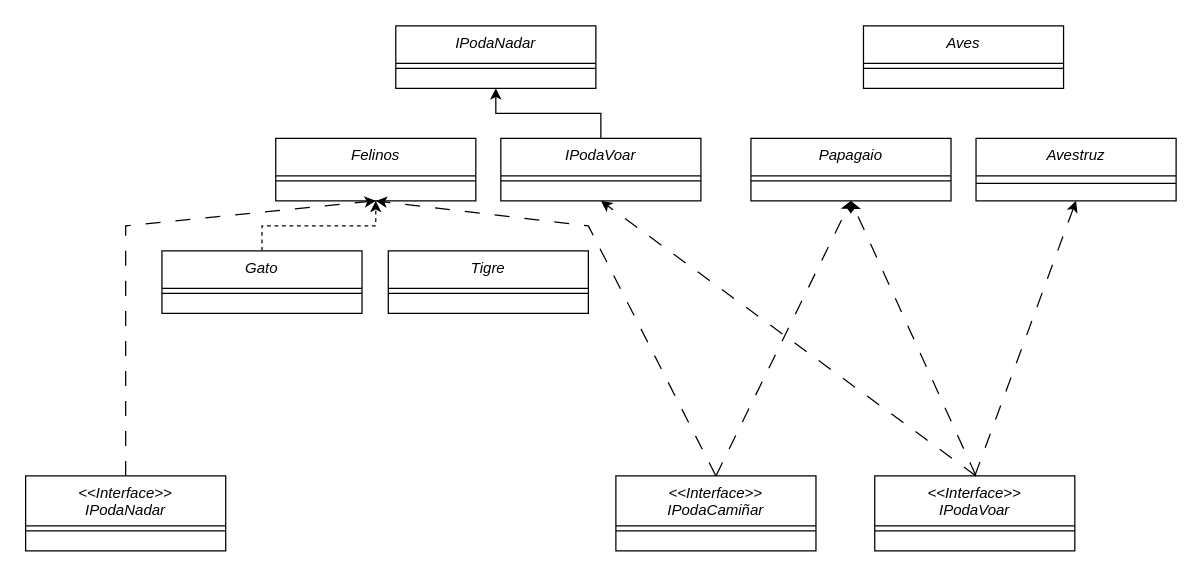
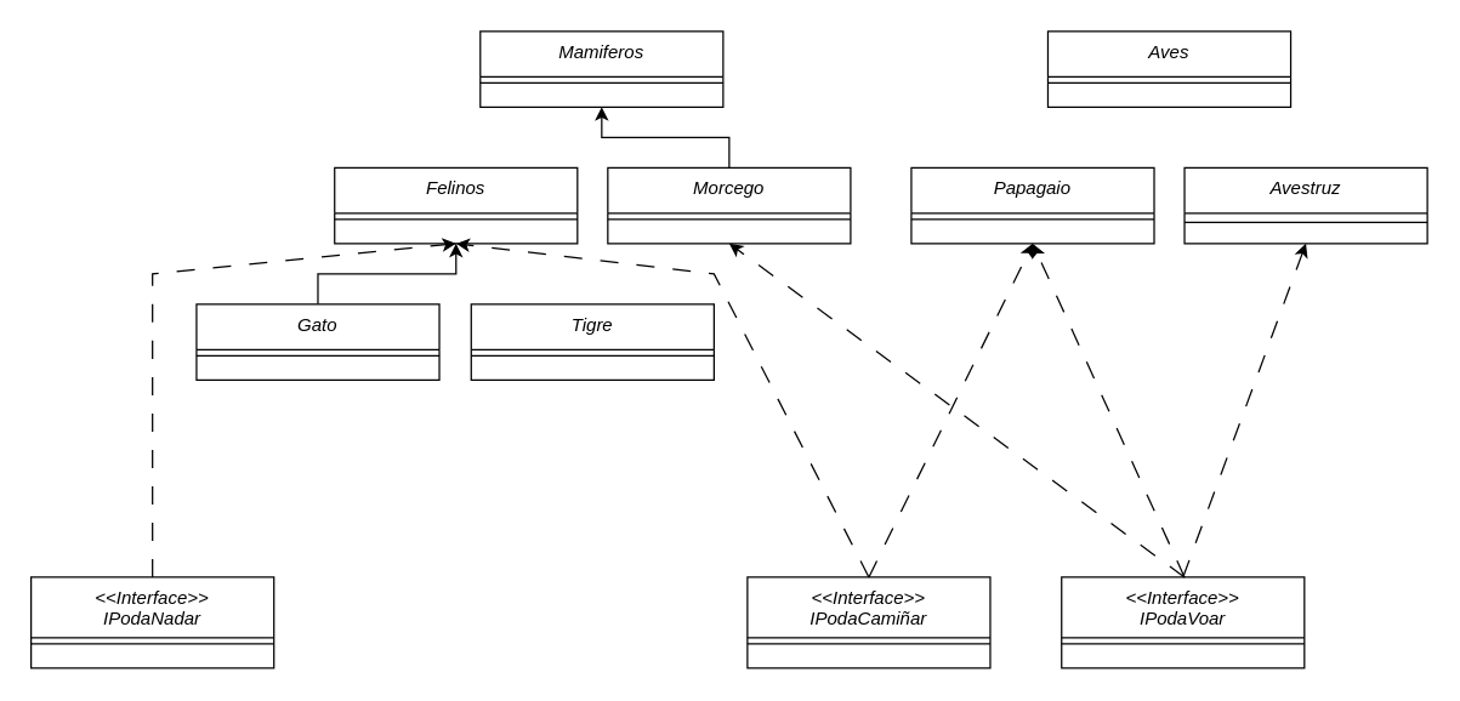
  <mxCell id="0" />
  <mxCell id="1" parent="0" />
  <mxCell id="2" value="&lt;&lt;Interface&gt;&gt;&#10;IPodaCamiñar&#10;" style="swimlane;fontStyle=2;align=center;verticalAlign=top;childLayout=stackLayout;horizontal=1;startSize=40;horizontalStack=0;resizeParent=1;resizeLast=0;collapsible=1;marginBottom=0;rounded=0;shadow=0;strokeWidth=1;" vertex="1" parent="1"><mxGeometry x="492" y="380" width="160" height="60" as="geometry"><mxRectangle x="230" y="140" width="160" height="26" as="alternateBounds" /></mxGeometry></mxCell>
  <mxCell id="3" value="" style="line;html=1;strokeWidth=1;align=left;verticalAlign=middle;spacingTop=-1;spacingLeft=3;spacingRight=3;rotatable=0;labelPosition=right;points=[];portConstraint=eastwest;" vertex="1" parent="2"><mxGeometry y="40" width="160" height="8" as="geometry" /></mxCell>
  <mxCell id="4" value="&lt;&lt;Interface&gt;&gt;&#10;IPodaNadar&#10;" style="swimlane;fontStyle=2;align=center;verticalAlign=top;childLayout=stackLayout;horizontal=1;startSize=40;horizontalStack=0;resizeParent=1;resizeLast=0;collapsible=1;marginBottom=0;rounded=0;shadow=0;strokeWidth=1;" vertex="1" parent="1"><mxGeometry x="20" y="380" width="160" height="60" as="geometry"><mxRectangle x="230" y="140" width="160" height="26" as="alternateBounds" /></mxGeometry></mxCell>
  <mxCell id="5" value="" style="line;html=1;strokeWidth=1;align=left;verticalAlign=middle;spacingTop=-1;spacingLeft=3;spacingRight=3;rotatable=0;labelPosition=right;points=[];portConstraint=eastwest;" vertex="1" parent="4"><mxGeometry y="40" width="160" height="8" as="geometry" /></mxCell>
- <mxCell id="6" value="IPodaNadar" style="swimlane;fontStyle=2;align=center;verticalAlign=top;childLayout=stackLayout;horizontal=1;startSize=30;horizontalStack=0;resizeParent=1;resizeLast=0;collapsible=1;marginBottom=0;rounded=0;shadow=0;strokeWidth=1;" vertex="1" parent="1"><mxGeometry x="316" y="20" width="160" height="50" as="geometry"><mxRectangle x="230" y="140" width="160" height="26" as="alternateBounds" /></mxGeometry></mxCell>
+ <mxCell id="6" value="Mamiferos" style="swimlane;fontStyle=2;align=center;verticalAlign=top;childLayout=stackLayout;horizontal=1;startSize=30;horizontalStack=0;resizeParent=1;resizeLast=0;collapsible=1;marginBottom=0;rounded=0;shadow=0;strokeWidth=1;" vertex="1" parent="1"><mxGeometry x="316" y="20" width="160" height="50" as="geometry"><mxRectangle x="230" y="140" width="160" height="26" as="alternateBounds" /></mxGeometry></mxCell>
  <mxCell id="7" value="" style="line;html=1;strokeWidth=1;align=left;verticalAlign=middle;spacingTop=-1;spacingLeft=3;spacingRight=3;rotatable=0;labelPosition=right;points=[];portConstraint=eastwest;" vertex="1" parent="6"><mxGeometry y="30" width="160" height="8" as="geometry" /></mxCell>
- <mxCell id="8" style="edgeStyle=orthogonalEdgeStyle;rounded=0;orthogonalLoop=1;jettySize=auto;html=1;exitX=0.5;exitY=0;exitDx=0;exitDy=0;entryX=0.5;entryY=1;entryDx=0;entryDy=0;dashed=1;" edge="1" parent="1" source="9" target="17"><mxGeometry relative="1" as="geometry" /></mxCell>
+ <mxCell id="8" style="edgeStyle=orthogonalEdgeStyle;rounded=0;orthogonalLoop=1;jettySize=auto;html=1;exitX=0.5;exitY=0;exitDx=0;exitDy=0;entryX=0.5;entryY=1;entryDx=0;entryDy=0;" edge="1" parent="1" source="9" target="17"><mxGeometry relative="1" as="geometry" /></mxCell>
  <mxCell id="9" value="Gato" style="swimlane;fontStyle=2;align=center;verticalAlign=top;childLayout=stackLayout;horizontal=1;startSize=30;horizontalStack=0;resizeParent=1;resizeLast=0;collapsible=1;marginBottom=0;rounded=0;shadow=0;strokeWidth=1;" vertex="1" parent="1"><mxGeometry x="129" y="200" width="160" height="50" as="geometry"><mxRectangle x="230" y="140" width="160" height="26" as="alternateBounds" /></mxGeometry></mxCell>
  <mxCell id="10" value="" style="line;html=1;strokeWidth=1;align=left;verticalAlign=middle;spacingTop=-1;spacingLeft=3;spacingRight=3;rotatable=0;labelPosition=right;points=[];portConstraint=eastwest;" vertex="1" parent="9"><mxGeometry y="30" width="160" height="8" as="geometry" /></mxCell>
  <mxCell id="11" value="Papagaio" style="swimlane;fontStyle=2;align=center;verticalAlign=top;childLayout=stackLayout;horizontal=1;startSize=30;horizontalStack=0;resizeParent=1;resizeLast=0;collapsible=1;marginBottom=0;rounded=0;shadow=0;strokeWidth=1;" vertex="1" parent="1"><mxGeometry x="600" y="110" width="160" height="50" as="geometry"><mxRectangle x="230" y="140" width="160" height="26" as="alternateBounds" /></mxGeometry></mxCell>
  <mxCell id="12" value="" style="line;html=1;strokeWidth=1;align=left;verticalAlign=middle;spacingTop=-1;spacingLeft=3;spacingRight=3;rotatable=0;labelPosition=right;points=[];portConstraint=eastwest;" vertex="1" parent="11"><mxGeometry y="30" width="160" height="8" as="geometry" /></mxCell>
  <mxCell id="13" value="&lt;&lt;Interface&gt;&gt;&#10;IPodaVoar&#10;" style="swimlane;fontStyle=2;align=center;verticalAlign=top;childLayout=stackLayout;horizontal=1;startSize=40;horizontalStack=0;resizeParent=1;resizeLast=0;collapsible=1;marginBottom=0;rounded=0;shadow=0;strokeWidth=1;" vertex="1" parent="1"><mxGeometry x="699" y="380" width="160" height="60" as="geometry"><mxRectangle x="230" y="140" width="160" height="26" as="alternateBounds" /></mxGeometry></mxCell>
  <mxCell id="14" value="" style="line;html=1;strokeWidth=1;align=left;verticalAlign=middle;spacingTop=-1;spacingLeft=3;spacingRight=3;rotatable=0;labelPosition=right;points=[];portConstraint=eastwest;" vertex="1" parent="13"><mxGeometry y="40" width="160" height="8" as="geometry" /></mxCell>
  <mxCell id="15" value="Aves" style="swimlane;fontStyle=2;align=center;verticalAlign=top;childLayout=stackLayout;horizontal=1;startSize=30;horizontalStack=0;resizeParent=1;resizeLast=0;collapsible=1;marginBottom=0;rounded=0;shadow=0;strokeWidth=1;" vertex="1" parent="1"><mxGeometry x="690" y="20" width="160" height="50" as="geometry"><mxRectangle x="230" y="140" width="160" height="26" as="alternateBounds" /></mxGeometry></mxCell>
  <mxCell id="16" value="" style="line;html=1;strokeWidth=1;align=left;verticalAlign=middle;spacingTop=-1;spacingLeft=3;spacingRight=3;rotatable=0;labelPosition=right;points=[];portConstraint=eastwest;" vertex="1" parent="15"><mxGeometry y="30" width="160" height="8" as="geometry" /></mxCell>
  <mxCell id="17" value="Felinos" style="swimlane;fontStyle=2;align=center;verticalAlign=top;childLayout=stackLayout;horizontal=1;startSize=30;horizontalStack=0;resizeParent=1;resizeLast=0;collapsible=1;marginBottom=0;rounded=0;shadow=0;strokeWidth=1;" vertex="1" parent="1"><mxGeometry y="110" width="160" height="50" as="geometry" x="220"><mxRectangle x="230" y="140" width="160" height="26" as="alternateBounds" /></mxGeometry></mxCell>
  <mxCell id="18" value="" style="line;html=1;strokeWidth=1;align=left;verticalAlign=middle;spacingTop=-1;spacingLeft=3;spacingRight=3;rotatable=0;labelPosition=right;points=[];portConstraint=eastwest;" vertex="1" parent="17"><mxGeometry y="30" width="160" height="8" as="geometry" /></mxCell>
  <mxCell id="19" value="Avestruz" style="swimlane;fontStyle=2;align=center;verticalAlign=top;childLayout=stackLayout;horizontal=1;startSize=30;horizontalStack=0;resizeParent=1;resizeLast=0;collapsible=1;marginBottom=0;rounded=0;shadow=0;strokeWidth=1;" vertex="1" parent="1"><mxGeometry x="780" y="110" width="160" height="50" as="geometry"><mxRectangle x="230" y="140" width="160" height="26" as="alternateBounds" /></mxGeometry></mxCell>
  <mxCell id="20" value="" style="line;html=1;strokeWidth=1;align=left;verticalAlign=middle;spacingTop=-1;spacingLeft=3;spacingRight=3;rotatable=0;labelPosition=right;points=[];portConstraint=eastwest;" vertex="1" parent="19"><mxGeometry y="30" width="160" height="12" as="geometry" /></mxCell>
  <mxCell id="21" style="edgeStyle=orthogonalEdgeStyle;rounded=0;orthogonalLoop=1;jettySize=auto;html=1;exitX=0.5;exitY=0;exitDx=0;exitDy=0;entryX=0.5;entryY=1;entryDx=0;entryDy=0;" edge="1" parent="1" source="22" target="6"><mxGeometry relative="1" as="geometry"><mxPoint x="390" y="90" as="targetPoint" /><Array as="points"><mxPoint x="480" y="90" /><mxPoint x="396" y="90" /></Array></mxGeometry></mxCell>
- <mxCell id="22" value="IPodaVoar" style="swimlane;fontStyle=2;align=center;verticalAlign=top;childLayout=stackLayout;horizontal=1;startSize=30;horizontalStack=0;resizeParent=1;resizeLast=0;collapsible=1;marginBottom=0;rounded=0;shadow=0;strokeWidth=1;" vertex="1" parent="1"><mxGeometry x="400" y="110" width="160" height="50" as="geometry"><mxRectangle x="230" y="140" width="160" height="26" as="alternateBounds" /></mxGeometry></mxCell>
+ <mxCell id="22" value="Morcego" style="swimlane;fontStyle=2;align=center;verticalAlign=top;childLayout=stackLayout;horizontal=1;startSize=30;horizontalStack=0;resizeParent=1;resizeLast=0;collapsible=1;marginBottom=0;rounded=0;shadow=0;strokeWidth=1;" vertex="1" parent="1"><mxGeometry x="400" y="110" width="160" height="50" as="geometry"><mxRectangle x="230" y="140" width="160" height="26" as="alternateBounds" /></mxGeometry></mxCell>
  <mxCell id="23" value="" style="line;html=1;strokeWidth=1;align=left;verticalAlign=middle;spacingTop=-1;spacingLeft=3;spacingRight=3;rotatable=0;labelPosition=right;points=[];portConstraint=eastwest;" vertex="1" parent="22"><mxGeometry y="30" width="160" height="8" as="geometry" /></mxCell>
  <mxCell id="24" value="" style="endArrow=classic;html=1;rounded=0;entryX=0.5;entryY=1;entryDx=0;entryDy=0;exitX=0.5;exitY=0;exitDx=0;exitDy=0;dashed=1;dashPattern=12 12;" edge="1" parent="1" source="13" target="19"><mxGeometry width="50" height="50" relative="1" as="geometry"><mxPoint x="770" y="370" as="sourcePoint" /><mxPoint x="820" y="320" as="targetPoint" /></mxGeometry></mxCell>
  <mxCell id="25" value="" style="endArrow=classic;html=1;rounded=0;entryX=0.5;entryY=1;entryDx=0;entryDy=0;dashed=1;dashPattern=12 12;" edge="1" parent="1" target="11"><mxGeometry width="50" height="50" relative="1" as="geometry"><mxPoint x="780" y="380" as="sourcePoint" /><mxPoint x="711" y="160" as="targetPoint" /></mxGeometry></mxCell>
  <mxCell id="26" value="" style="endArrow=classic;html=1;rounded=0;entryX=0.5;entryY=1;entryDx=0;entryDy=0;exitX=0.5;exitY=0;exitDx=0;exitDy=0;dashed=1;dashPattern=12 12;" edge="1" parent="1" source="2" target="11"><mxGeometry width="50" height="50" relative="1" as="geometry"><mxPoint x="571" y="380" as="sourcePoint" /><mxPoint x="652" y="160" as="targetPoint" /></mxGeometry></mxCell>
  <mxCell id="27" value="" style="endArrow=classic;html=1;rounded=0;entryX=0.5;entryY=1;entryDx=0;entryDy=0;dashed=1;dashPattern=12 12;" edge="1" parent="1" target="22"><mxGeometry width="50" height="50" relative="1" as="geometry"><mxPoint x="780" y="380" as="sourcePoint" /><mxPoint x="870" y="170" as="targetPoint" /></mxGeometry></mxCell>
  <mxCell id="28" value="" style="endArrow=classic;html=1;rounded=0;dashed=1;dashPattern=12 12;entryX=0.5;entryY=1;entryDx=0;entryDy=0;exitX=0.5;exitY=0;exitDx=0;exitDy=0;" edge="1" parent="1" target="17" source="4"><mxGeometry width="50" height="50" relative="1" as="geometry"><mxPoint x="368" y="380" as="sourcePoint" /><mxPoint x="300" y="170" as="targetPoint" /><Array as="points"><mxPoint x="100" y="350" /><mxPoint x="100" y="180" /></Array></mxGeometry></mxCell>
  <mxCell id="29" value="" style="endArrow=classic;html=1;rounded=0;entryX=0.5;entryY=1;entryDx=0;entryDy=0;dashed=1;dashPattern=12 12;exitX=0.5;exitY=0;exitDx=0;exitDy=0;" edge="1" parent="1" source="2" target="17"><mxGeometry width="50" height="50" relative="1" as="geometry"><mxPoint x="790" y="390" as="sourcePoint" /><mxPoint x="490" y="170" as="targetPoint" /><Array as="points"><mxPoint x="470" y="180" /></Array></mxGeometry></mxCell>
  <mxCell id="30" value="Tigre" style="swimlane;fontStyle=2;align=center;verticalAlign=top;childLayout=stackLayout;horizontal=1;startSize=30;horizontalStack=0;resizeParent=1;resizeLast=0;collapsible=1;marginBottom=0;rounded=0;shadow=0;strokeWidth=1;" vertex="1" parent="1"><mxGeometry x="310" y="200" width="160" height="50" as="geometry"><mxRectangle x="230" y="140" width="160" height="26" as="alternateBounds" /></mxGeometry></mxCell>
  <mxCell id="31" value="" style="line;html=1;strokeWidth=1;align=left;verticalAlign=middle;spacingTop=-1;spacingLeft=3;spacingRight=3;rotatable=0;labelPosition=right;points=[];portConstraint=eastwest;" vertex="1" parent="30"><mxGeometry y="30" width="160" height="8" as="geometry" /></mxCell>
